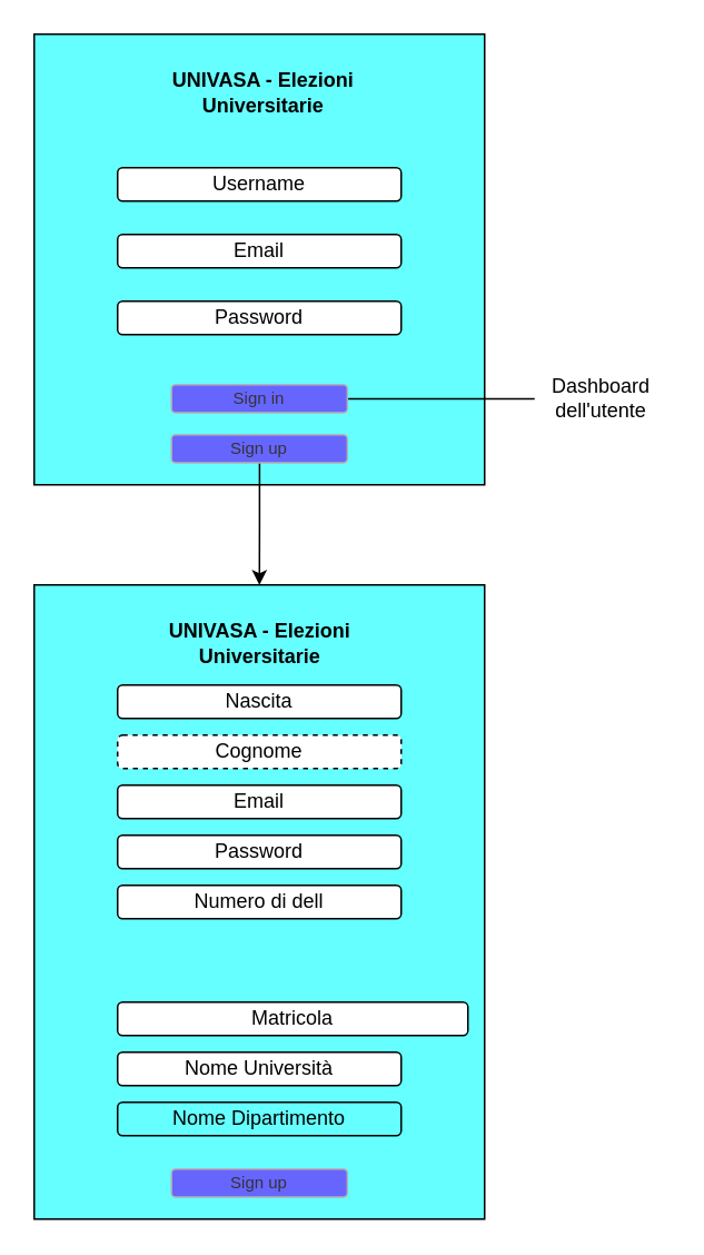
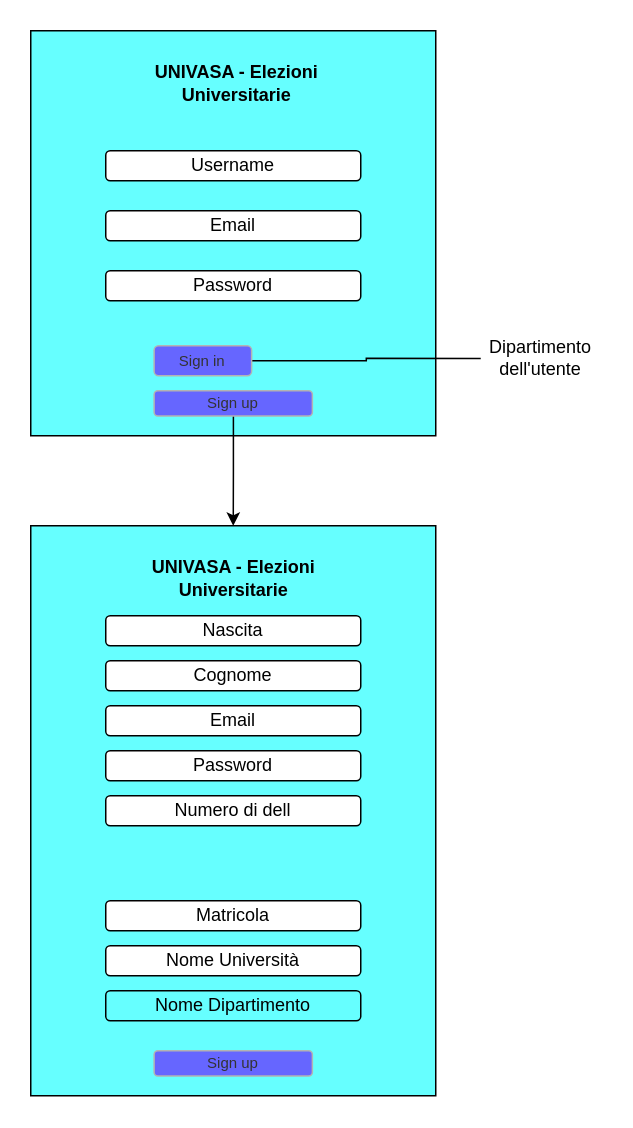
  <mxCell id="0" />
  <mxCell id="1" parent="0" />
  <mxCell id="2" value="" style="rounded=0;whiteSpace=wrap;html=1;strokeColor=#000000;fillColor=#66FFFF;" vertex="1" parent="1"><mxGeometry x="20" y="350" width="270" height="380" as="geometry" /></mxCell>
  <mxCell id="3" value="" style="whiteSpace=wrap;html=1;aspect=fixed;fillColor=#66FFFF;" parent="1" vertex="1"><mxGeometry x="20" y="20" width="270" height="270" as="geometry" /></mxCell>
  <mxCell id="4" value="Username&lt;span style=&quot;font-family: monospace ; font-size: 0px&quot;&gt;%3CmxGraphModel%3E%3Croot%3E%3CmxCell%20id%3D%220%22%2F%3E%3CmxCell%20id%3D%221%22%20parent%3D%220%22%2F%3E%3CmxCell%20id%3D%222%22%20value%3D%22Login%22%20style%3D%22text%3Bhtml%3D1%3BstrokeColor%3Dnone%3BfillColor%3Dnone%3Balign%3Dcenter%3BverticalAlign%3Dmiddle%3BwhiteSpace%3Dwrap%3Brounded%3D0%3B%22%20vertex%3D%221%22%20parent%3D%221%22%3E%3CmxGeometry%20x%3D%22295%22%20y%3D%22240%22%20width%3D%2240%22%20height%3D%2220%22%20as%3D%22geometry%22%2F%3E%3C%2FmxCell%3E%3C%2Froot%3E%3C%2FmxGraphModel%3E&lt;/span&gt;" style="rounded=1;whiteSpace=wrap;html=1;" parent="1" vertex="1"><mxGeometry x="70" y="100" width="170" height="20" as="geometry" /></mxCell>
  <mxCell id="5" value="Email" style="rounded=1;whiteSpace=wrap;html=1;" parent="1" vertex="1"><mxGeometry x="70" y="140" width="170" height="20" as="geometry" /></mxCell>
  <mxCell id="6" value="Password" style="rounded=1;whiteSpace=wrap;html=1;" parent="1" vertex="1"><mxGeometry x="70" y="180" width="170" height="20" as="geometry" /></mxCell>
  <mxCell id="7" value="&lt;b&gt;UNIVASA - Elezioni Universitarie&lt;/b&gt;" style="text;html=1;strokeColor=none;fillColor=none;align=center;verticalAlign=middle;whiteSpace=wrap;rounded=0;" parent="1" vertex="1"><mxGeometry x="95" y="40" width="125" height="30" as="geometry" /></mxCell>
  <mxCell id="8" value="" style="edgeStyle=orthogonalEdgeStyle;rounded=0;orthogonalLoop=1;jettySize=auto;html=1;entryX=0;entryY=0.5;entryDx=0;entryDy=0;endArrow=none;" edge="1" parent="1" source="9" target="13"><mxGeometry relative="1" as="geometry"><mxPoint x="287.75" y="238.44" as="targetPoint" /></mxGeometry></mxCell>
- <mxCell id="9" value="Sign in" style="rounded=1;html=1;shadow=0;dashed=0;whiteSpace=wrap;fontSize=10;fillColor=#6666FF;align=center;strokeColor=#B3B3B3;fontColor=#333333;" vertex="1" parent="1"><mxGeometry x="102.25" y="230" width="105.5" height="16.88" as="geometry" /></mxCell>
+ <mxCell id="9" value="Sign in" style="rounded=1;html=1;shadow=0;dashed=0;whiteSpace=wrap;fontSize=10;fillColor=#6666FF;align=center;strokeColor=#B3B3B3;fontColor=#333333;" vertex="1" parent="1"><mxGeometry x="102.25" y="230" width="65" height="20" as="geometry" /></mxCell>
  <mxCell id="10" value="" style="edgeStyle=orthogonalEdgeStyle;rounded=0;orthogonalLoop=1;jettySize=auto;html=1;entryX=0.5;entryY=0;entryDx=0;entryDy=0;" edge="1" parent="1" source="11" target="2"><mxGeometry relative="1" as="geometry"><mxPoint x="155" y="350" as="targetPoint" /></mxGeometry></mxCell>
  <mxCell id="11" value="Sign up" style="rounded=1;html=1;shadow=0;dashed=0;whiteSpace=wrap;fontSize=10;fillColor=#6666FF;align=center;strokeColor=#B3B3B3;fontColor=#333333;" vertex="1" parent="1"><mxGeometry x="102.25" y="260" width="105.5" height="16.88" as="geometry" /></mxCell>
  <mxCell id="12" value="&lt;b&gt;UNIVASA - Elezioni Universitarie&lt;/b&gt;" style="text;html=1;strokeColor=none;fillColor=none;align=center;verticalAlign=middle;whiteSpace=wrap;rounded=0;" vertex="1" parent="1"><mxGeometry x="92.5" y="370" width="125" height="30" as="geometry" /></mxCell>
- <mxCell id="13" value="Dashboard dell'utente" style="text;html=1;strokeColor=none;fillColor=none;align=center;verticalAlign=middle;whiteSpace=wrap;rounded=0;" vertex="1" parent="1"><mxGeometry x="320" y="216.88" width="80" height="43.12" as="geometry" /></mxCell>
+ <mxCell id="13" value="Dipartimento dell'utente" style="text;html=1;strokeColor=none;fillColor=none;align=center;verticalAlign=middle;whiteSpace=wrap;rounded=0;" vertex="1" parent="1"><mxGeometry x="320" y="216.88" width="80" height="43.12" as="geometry" /></mxCell>
  <mxCell id="14" value="Nascita" style="rounded=1;whiteSpace=wrap;html=1;" vertex="1" parent="1"><mxGeometry x="70" y="410" width="170" height="20" as="geometry" /></mxCell>
- <mxCell id="15" value="Cognome" style="rounded=1;whiteSpace=wrap;html=1;dashed=1;" vertex="1" parent="1"><mxGeometry x="70" y="440" width="170" height="20" as="geometry" /></mxCell>
+ <mxCell id="15" value="Cognome" style="rounded=1;whiteSpace=wrap;html=1;" vertex="1" parent="1"><mxGeometry x="70" y="440" width="170" height="20" as="geometry" /></mxCell>
  <mxCell id="16" value="Email" style="rounded=1;whiteSpace=wrap;html=1;" vertex="1" parent="1"><mxGeometry x="70" y="470" width="170" height="20" as="geometry" /></mxCell>
  <mxCell id="17" value="Nome Dipartimento" style="rounded=1;whiteSpace=wrap;html=1;fillColor=#66ffff;" vertex="1" parent="1"><mxGeometry x="70" y="660" width="170" height="20" as="geometry" /></mxCell>
  <mxCell id="18" value="Nome Università" style="rounded=1;whiteSpace=wrap;html=1;" vertex="1" parent="1"><mxGeometry x="70" y="630" width="170" height="20" as="geometry" /></mxCell>
- <mxCell id="19" value="Matricola" style="rounded=1;whiteSpace=wrap;html=1;" vertex="1" parent="1"><mxGeometry x="70" y="600" width="210" height="20" as="geometry" /></mxCell>
+ <mxCell id="19" value="Matricola" style="rounded=1;whiteSpace=wrap;html=1;" vertex="1" parent="1"><mxGeometry x="70" y="600" width="170" height="20" as="geometry" /></mxCell>
  <mxCell id="20" value="Numero di dell" style="rounded=1;whiteSpace=wrap;html=1;" vertex="1" parent="1"><mxGeometry x="70" y="530" width="170" height="20" as="geometry" /></mxCell>
  <mxCell id="21" value="Password" style="rounded=1;whiteSpace=wrap;html=1;" vertex="1" parent="1"><mxGeometry x="70" y="500" width="170" height="20" as="geometry" /></mxCell>
  <mxCell id="22" value="Sign up" style="rounded=1;html=1;shadow=0;dashed=0;whiteSpace=wrap;fontSize=10;fillColor=#6666FF;align=center;strokeColor=#B3B3B3;fontColor=#333333;" vertex="1" parent="1"><mxGeometry x="102.25" y="700" width="105.5" height="16.88" as="geometry" /></mxCell>
